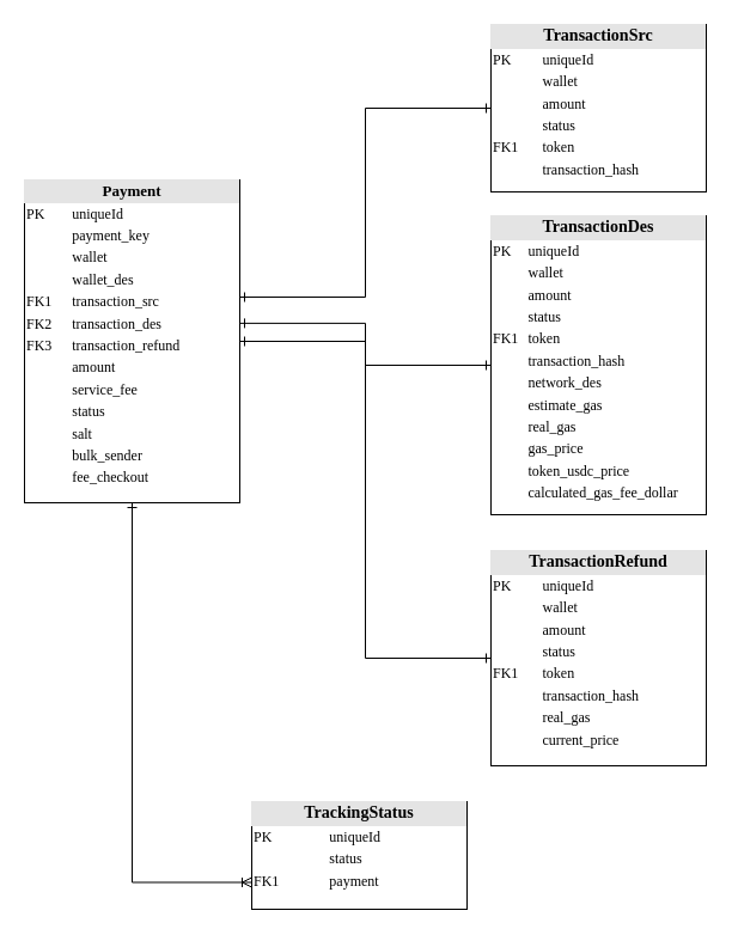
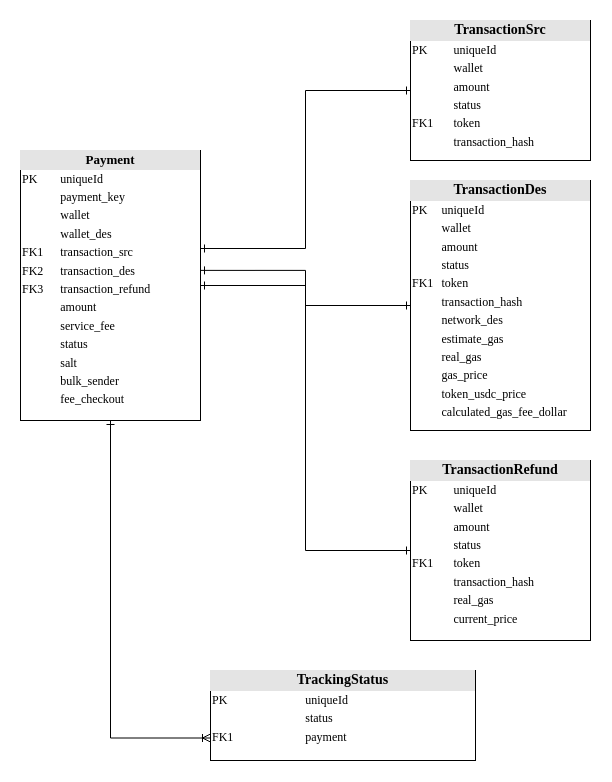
  <mxCell id="0" />
  <mxCell id="1" parent="0" />
  <mxCell id="2" style="edgeStyle=orthogonalEdgeStyle;rounded=0;orthogonalLoop=1;jettySize=auto;html=1;exitX=0;exitY=0.5;exitDx=0;exitDy=0;entryX=1;entryY=0.363;entryDx=0;entryDy=0;entryPerimeter=0;endArrow=ERone;endFill=0;startArrow=ERone;startFill=0;" edge="1" parent="1" source="3" target="5"><mxGeometry relative="1" as="geometry" /></mxCell>
  <mxCell id="3" value="&lt;div style=&quot;box-sizing:border-box;width:100%;background:#e4e4e4;padding:2px;&quot; align=&quot;center&quot;&gt;&lt;font size=&quot;1&quot;&gt;&lt;b style=&quot;font-size: 14px;&quot;&gt;TransactionSrc&lt;/b&gt;&lt;/font&gt;&lt;/div&gt;&lt;table style=&quot;width:100%;font-size:1em;&quot; cellspacing=&quot;0&quot; cellpadding=&quot;2&quot;&gt;&lt;tbody&gt;&lt;tr&gt;&lt;td&gt;PK&lt;/td&gt;&lt;td&gt;uniqueId&lt;/td&gt;&lt;/tr&gt;&lt;tr&gt;&lt;td&gt;&lt;br&gt;&lt;/td&gt;&lt;td&gt;wallet&lt;br&gt;&lt;/td&gt;&lt;/tr&gt;&lt;tr&gt;&lt;td&gt;&lt;br&gt;&lt;/td&gt;&lt;td&gt;amount&lt;br&gt;&lt;/td&gt;&lt;/tr&gt;&lt;tr&gt;&lt;td&gt;&lt;br&gt;&lt;/td&gt;&lt;td&gt;status&lt;br&gt;&lt;/td&gt;&lt;/tr&gt;&lt;tr&gt;&lt;td&gt;FK1&lt;/td&gt;&lt;td&gt;token&lt;br&gt;&lt;/td&gt;&lt;/tr&gt;&lt;tr&gt;&lt;td&gt;&lt;br&gt;&lt;/td&gt;&lt;td&gt;transaction_hash&lt;br&gt;&lt;/td&gt;&lt;/tr&gt;&lt;/tbody&gt;&lt;/table&gt;" style="verticalAlign=top;align=left;overflow=fill;html=1;rounded=0;shadow=0;comic=0;labelBackgroundColor=none;strokeWidth=1;fontFamily=Verdana;fontSize=12" vertex="1" parent="1"><mxGeometry x="410" y="20" width="180" height="140" as="geometry" /></mxCell>
  <mxCell id="4" style="edgeStyle=orthogonalEdgeStyle;rounded=0;orthogonalLoop=1;jettySize=auto;html=1;exitX=0.5;exitY=1;exitDx=0;exitDy=0;entryX=0;entryY=0.75;entryDx=0;entryDy=0;startArrow=ERone;startFill=0;endArrow=ERoneToMany;endFill=0;" edge="1" parent="1" source="5" target="10"><mxGeometry relative="1" as="geometry" /></mxCell>
  <mxCell id="5" value="&lt;div style=&quot;box-sizing: border-box; width: 100%; background: rgb(228, 228, 228) none repeat scroll 0% 0%; padding: 2px; font-size: 13px;&quot; align=&quot;center&quot;&gt;&lt;b&gt;Payment&lt;/b&gt;&lt;/div&gt;&lt;table style=&quot;width: 100% ; font-size: 1em&quot; cellspacing=&quot;0&quot; cellpadding=&quot;2&quot;&gt;&lt;tbody&gt;&lt;tr&gt;&lt;td&gt;PK&lt;/td&gt;&lt;td&gt;uniqueId&lt;/td&gt;&lt;/tr&gt;&lt;tr&gt;&lt;td&gt;&lt;br&gt;&lt;/td&gt;&lt;td&gt;payment_key&lt;br&gt;&lt;/td&gt;&lt;/tr&gt;&lt;tr&gt;&lt;td&gt;&lt;br&gt;&lt;/td&gt;&lt;td&gt;wallet&lt;br&gt;&lt;/td&gt;&lt;/tr&gt;&lt;tr&gt;&lt;td&gt;&lt;br&gt;&lt;/td&gt;&lt;td&gt;wallet_des&lt;br&gt;&lt;/td&gt;&lt;/tr&gt;&lt;tr&gt;&lt;td&gt;FK1&lt;/td&gt;&lt;td&gt;transaction_src&lt;br&gt;&lt;/td&gt;&lt;/tr&gt;&lt;tr&gt;&lt;td&gt;FK2&lt;/td&gt;&lt;td&gt;transaction_des&lt;br&gt;&lt;/td&gt;&lt;/tr&gt;&lt;tr&gt;&lt;td&gt;FK3&lt;/td&gt;&lt;td&gt;transaction_refund&lt;br&gt;&lt;/td&gt;&lt;/tr&gt;&lt;tr&gt;&lt;td&gt;&lt;br&gt;&lt;/td&gt;&lt;td&gt;amount&lt;br&gt;&lt;/td&gt;&lt;/tr&gt;&lt;tr&gt;&lt;td&gt;&lt;br&gt;&lt;/td&gt;&lt;td&gt;service_fee&lt;br&gt;&lt;/td&gt;&lt;/tr&gt;&lt;tr&gt;&lt;td&gt;&lt;br&gt;&lt;/td&gt;&lt;td&gt;status&lt;br&gt;&lt;/td&gt;&lt;/tr&gt;&lt;tr&gt;&lt;td&gt;&lt;br&gt;&lt;/td&gt;&lt;td&gt;salt&lt;br&gt;&lt;/td&gt;&lt;/tr&gt;&lt;tr&gt;&lt;td&gt;&lt;br&gt;&lt;/td&gt;&lt;td&gt;bulk_sender&lt;br&gt;&lt;/td&gt;&lt;/tr&gt;&lt;tr&gt;&lt;td&gt;&lt;br&gt;&lt;/td&gt;&lt;td&gt;fee_checkout&lt;br&gt;&lt;/td&gt;&lt;/tr&gt;&lt;/tbody&gt;&lt;/table&gt;" style="verticalAlign=top;align=left;overflow=fill;html=1;rounded=0;shadow=0;comic=0;labelBackgroundColor=none;strokeWidth=1;fontFamily=Verdana;fontSize=12" vertex="1" parent="1"><mxGeometry x="20" y="150" width="180" height="270" as="geometry" /></mxCell>
  <mxCell id="6" style="edgeStyle=orthogonalEdgeStyle;rounded=0;orthogonalLoop=1;jettySize=auto;html=1;exitX=0;exitY=0.5;exitDx=0;exitDy=0;entryX=1;entryY=0.444;entryDx=0;entryDy=0;entryPerimeter=0;endArrow=ERone;endFill=0;startArrow=ERone;startFill=0;" edge="1" parent="1" source="7" target="5"><mxGeometry relative="1" as="geometry" /></mxCell>
  <mxCell id="7" value="&lt;div style=&quot;box-sizing:border-box;width:100%;background:#e4e4e4;padding:2px;&quot; align=&quot;center&quot;&gt;&lt;font size=&quot;1&quot;&gt;&lt;b style=&quot;font-size: 14px;&quot;&gt;TransactionDes&lt;/b&gt;&lt;/font&gt;&lt;/div&gt;&lt;table style=&quot;width:100%;font-size:1em;&quot; cellspacing=&quot;0&quot; cellpadding=&quot;2&quot;&gt;&lt;tbody&gt;&lt;tr&gt;&lt;td&gt;PK&lt;/td&gt;&lt;td&gt;uniqueId&lt;/td&gt;&lt;/tr&gt;&lt;tr&gt;&lt;td&gt;&lt;br&gt;&lt;/td&gt;&lt;td&gt;wallet&lt;br&gt;&lt;/td&gt;&lt;/tr&gt;&lt;tr&gt;&lt;td&gt;&lt;br&gt;&lt;/td&gt;&lt;td&gt;amount&lt;br&gt;&lt;/td&gt;&lt;/tr&gt;&lt;tr&gt;&lt;td&gt;&lt;br&gt;&lt;/td&gt;&lt;td&gt;status&lt;br&gt;&lt;/td&gt;&lt;/tr&gt;&lt;tr&gt;&lt;td&gt;FK1&lt;/td&gt;&lt;td&gt;token&lt;br&gt;&lt;/td&gt;&lt;/tr&gt;&lt;tr&gt;&lt;td&gt;&lt;br&gt;&lt;/td&gt;&lt;td&gt;transaction_hash&lt;br&gt;&lt;/td&gt;&lt;/tr&gt;&lt;tr&gt;&lt;td&gt;&lt;br&gt;&lt;/td&gt;&lt;td&gt;network_des&lt;br&gt;&lt;/td&gt;&lt;/tr&gt;&lt;tr&gt;&lt;td&gt;&lt;br&gt;&lt;/td&gt;&lt;td&gt;estimate_gas&lt;br&gt;&lt;/td&gt;&lt;/tr&gt;&lt;tr&gt;&lt;td&gt;&lt;br&gt;&lt;/td&gt;&lt;td&gt;real_gas&lt;br&gt;&lt;/td&gt;&lt;/tr&gt;&lt;tr&gt;&lt;td&gt;&lt;br&gt;&lt;/td&gt;&lt;td&gt;gas_price&lt;br&gt;&lt;/td&gt;&lt;/tr&gt;&lt;tr&gt;&lt;td&gt;&lt;br&gt;&lt;/td&gt;&lt;td&gt;token_usdc_price&lt;br&gt;&lt;/td&gt;&lt;/tr&gt;&lt;tr&gt;&lt;td&gt;&lt;br&gt;&lt;/td&gt;&lt;td&gt;calculated_gas_fee_dollar&lt;br&gt;&lt;/td&gt;&lt;/tr&gt;&lt;/tbody&gt;&lt;/table&gt;" style="verticalAlign=top;align=left;overflow=fill;html=1;rounded=0;shadow=0;comic=0;labelBackgroundColor=none;strokeWidth=1;fontFamily=Verdana;fontSize=12" vertex="1" parent="1"><mxGeometry x="410" y="180" width="180" height="250" as="geometry" /></mxCell>
  <mxCell id="8" style="edgeStyle=orthogonalEdgeStyle;rounded=0;orthogonalLoop=1;jettySize=auto;html=1;exitX=0;exitY=0.5;exitDx=0;exitDy=0;entryX=1;entryY=0.5;entryDx=0;entryDy=0;endArrow=ERone;endFill=0;startArrow=ERone;startFill=0;" edge="1" parent="1" source="9" target="5"><mxGeometry relative="1" as="geometry" /></mxCell>
  <mxCell id="9" value="&lt;div style=&quot;box-sizing:border-box;width:100%;background:#e4e4e4;padding:2px;&quot; align=&quot;center&quot;&gt;&lt;font size=&quot;1&quot;&gt;&lt;b style=&quot;font-size: 14px;&quot;&gt;TransactionRefund&lt;/b&gt;&lt;/font&gt;&lt;/div&gt;&lt;table style=&quot;width:100%;font-size:1em;&quot; cellspacing=&quot;0&quot; cellpadding=&quot;2&quot;&gt;&lt;tbody&gt;&lt;tr&gt;&lt;td&gt;PK&lt;/td&gt;&lt;td&gt;uniqueId&lt;/td&gt;&lt;/tr&gt;&lt;tr&gt;&lt;td&gt;&lt;br&gt;&lt;/td&gt;&lt;td&gt;wallet&lt;br&gt;&lt;/td&gt;&lt;/tr&gt;&lt;tr&gt;&lt;td&gt;&lt;br&gt;&lt;/td&gt;&lt;td&gt;amount&lt;br&gt;&lt;/td&gt;&lt;/tr&gt;&lt;tr&gt;&lt;td&gt;&lt;br&gt;&lt;/td&gt;&lt;td&gt;status&lt;br&gt;&lt;/td&gt;&lt;/tr&gt;&lt;tr&gt;&lt;td&gt;FK1&lt;/td&gt;&lt;td&gt;token&lt;br&gt;&lt;/td&gt;&lt;/tr&gt;&lt;tr&gt;&lt;td&gt;&lt;br&gt;&lt;/td&gt;&lt;td&gt;transaction_hash&lt;br&gt;&lt;/td&gt;&lt;/tr&gt;&lt;tr&gt;&lt;td&gt;&lt;br&gt;&lt;/td&gt;&lt;td&gt;real_gas&lt;br&gt;&lt;/td&gt;&lt;/tr&gt;&lt;tr&gt;&lt;td&gt;&lt;br&gt;&lt;/td&gt;&lt;td&gt;current_price&lt;br&gt;&lt;/td&gt;&lt;/tr&gt;&lt;/tbody&gt;&lt;/table&gt;" style="verticalAlign=top;align=left;overflow=fill;html=1;rounded=0;shadow=0;comic=0;labelBackgroundColor=none;strokeWidth=1;fontFamily=Verdana;fontSize=12" vertex="1" parent="1"><mxGeometry x="410" y="460" width="180" height="180" as="geometry" /></mxCell>
- <mxCell id="10" value="&lt;div style=&quot;box-sizing:border-box;width:100%;background:#e4e4e4;padding:2px;&quot; align=&quot;center&quot;&gt;&lt;font size=&quot;1&quot;&gt;&lt;b style=&quot;font-size: 14px;&quot;&gt;TrackingStatus&lt;/b&gt;&lt;/font&gt;&lt;/div&gt;&lt;table style=&quot;width:100%;font-size:1em;&quot; cellspacing=&quot;0&quot; cellpadding=&quot;2&quot;&gt;&lt;tbody&gt;&lt;tr&gt;&lt;td&gt;PK&lt;/td&gt;&lt;td&gt;uniqueId&lt;/td&gt;&lt;/tr&gt;&lt;tr&gt;&lt;td&gt;&lt;br&gt;&lt;/td&gt;&lt;td&gt;status&lt;br&gt;&lt;/td&gt;&lt;/tr&gt;&lt;tr&gt;&lt;td&gt;FK1&lt;/td&gt;&lt;td&gt;payment&lt;br&gt;&lt;/td&gt;&lt;/tr&gt;&lt;/tbody&gt;&lt;/table&gt;" style="verticalAlign=top;align=left;overflow=fill;html=1;rounded=0;shadow=0;comic=0;labelBackgroundColor=none;strokeWidth=1;fontFamily=Verdana;fontSize=12" vertex="1" parent="1"><mxGeometry x="210" y="670" width="180" height="90" as="geometry" /></mxCell>
+ <mxCell id="10" value="&lt;div style=&quot;box-sizing:border-box;width:100%;background:#e4e4e4;padding:2px;&quot; align=&quot;center&quot;&gt;&lt;font size=&quot;1&quot;&gt;&lt;b style=&quot;font-size: 14px;&quot;&gt;TrackingStatus&lt;/b&gt;&lt;/font&gt;&lt;/div&gt;&lt;table style=&quot;width:100%;font-size:1em;&quot; cellspacing=&quot;0&quot; cellpadding=&quot;2&quot;&gt;&lt;tbody&gt;&lt;tr&gt;&lt;td&gt;PK&lt;/td&gt;&lt;td&gt;uniqueId&lt;/td&gt;&lt;/tr&gt;&lt;tr&gt;&lt;td&gt;&lt;br&gt;&lt;/td&gt;&lt;td&gt;status&lt;br&gt;&lt;/td&gt;&lt;/tr&gt;&lt;tr&gt;&lt;td&gt;FK1&lt;/td&gt;&lt;td&gt;payment&lt;br&gt;&lt;/td&gt;&lt;/tr&gt;&lt;/tbody&gt;&lt;/table&gt;" style="verticalAlign=top;align=left;overflow=fill;html=1;rounded=0;shadow=0;comic=0;labelBackgroundColor=none;strokeWidth=1;fontFamily=Verdana;fontSize=12" vertex="1" parent="1"><mxGeometry x="210" y="670" width="265" height="90" as="geometry" /></mxCell>
